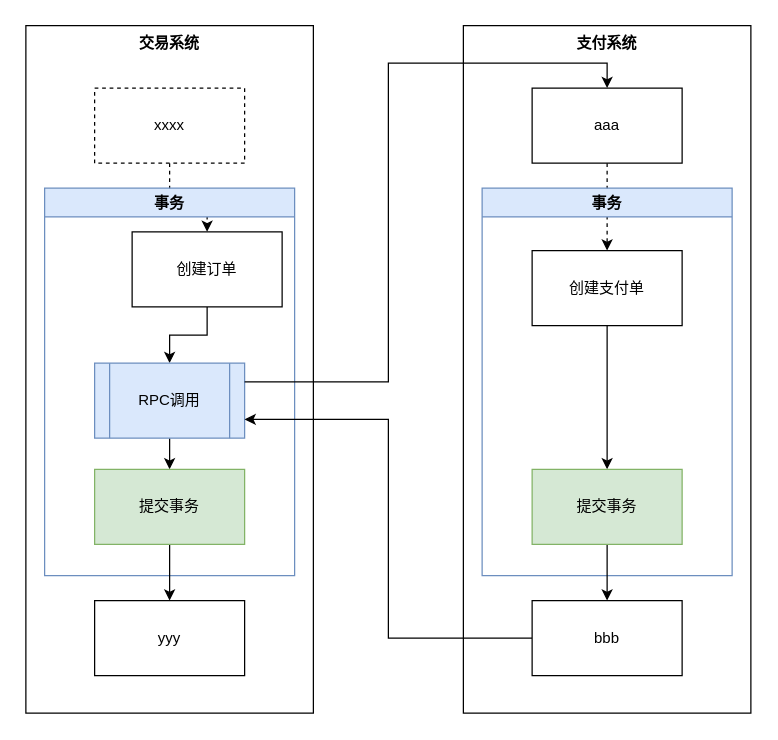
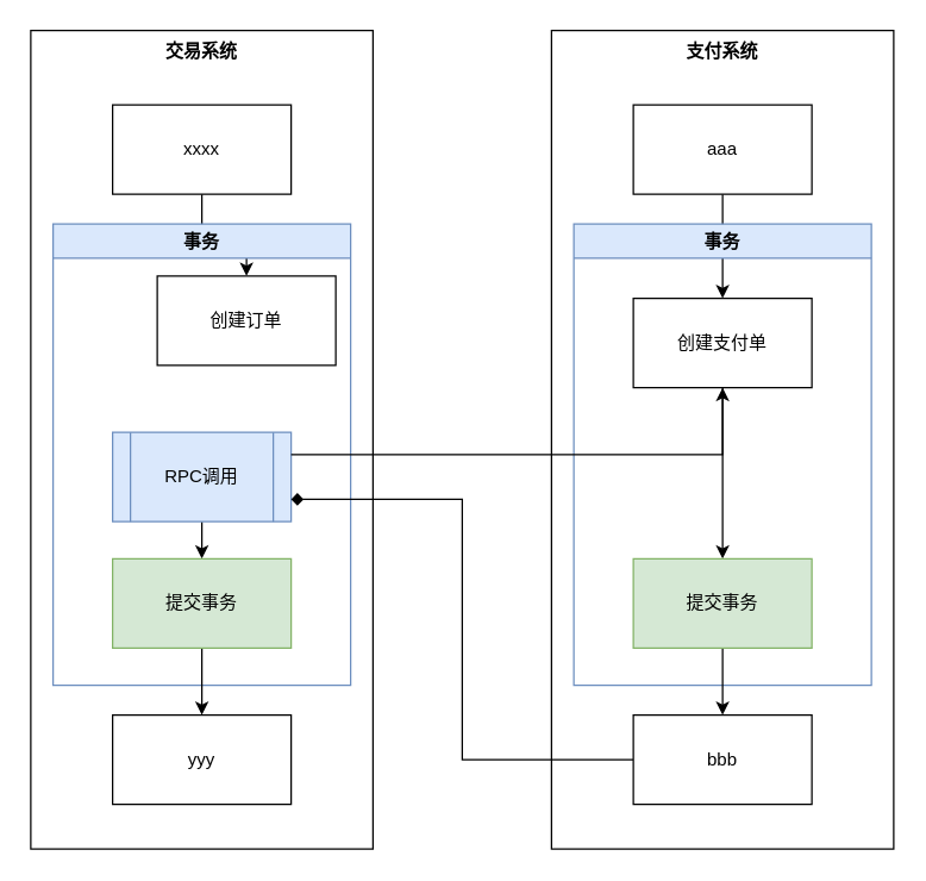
  <mxCell id="0" />
  <mxCell id="1" parent="0" />
  <mxCell id="2" value="交易系统" style="rounded=0;whiteSpace=wrap;html=1;verticalAlign=top;fontStyle=1" vertex="1" parent="1"><mxGeometry x="20" y="20" width="230" height="550" as="geometry" /></mxCell>
- <mxCell id="3" style="edgeStyle=orthogonalEdgeStyle;rounded=0;orthogonalLoop=1;jettySize=auto;html=1;entryX=0.5;entryY=0;entryDx=0;entryDy=0;dashed=1;" edge="1" parent="1" source="4" target="7"><mxGeometry relative="1" as="geometry" /></mxCell>
- <mxCell id="4" value="xxxx" style="rounded=0;whiteSpace=wrap;html=1;dashed=1;" vertex="1" parent="1"><mxGeometry x="75" y="70" width="120" height="60" as="geometry" /></mxCell>
+ <mxCell id="3" style="edgeStyle=orthogonalEdgeStyle;rounded=0;orthogonalLoop=1;jettySize=auto;html=1;entryX=0.5;entryY=0;entryDx=0;entryDy=0;" edge="1" parent="1" source="4" target="7"><mxGeometry relative="1" as="geometry" /></mxCell>
+ <mxCell id="4" value="xxxx" style="rounded=0;whiteSpace=wrap;html=1;" vertex="1" parent="1"><mxGeometry x="75" y="70" width="120" height="60" as="geometry" /></mxCell>
  <mxCell id="5" value="事务" style="swimlane;fillColor=#dae8fc;strokeColor=#6c8ebf;" vertex="1" parent="1"><mxGeometry x="35" y="150" width="200" height="310" as="geometry" /></mxCell>
- <mxCell id="6" style="edgeStyle=orthogonalEdgeStyle;rounded=0;orthogonalLoop=1;jettySize=auto;html=1;entryX=0.5;entryY=0;entryDx=0;entryDy=0;" edge="1" parent="1" source="7" target="9"><mxGeometry relative="1" as="geometry" /></mxCell>
  <mxCell id="7" value="创建订单" style="rounded=0;whiteSpace=wrap;html=1;" vertex="1" parent="1"><mxGeometry x="105" y="185" width="120" height="60" as="geometry" /></mxCell>
  <mxCell id="8" value="" style="edgeStyle=orthogonalEdgeStyle;rounded=0;orthogonalLoop=1;jettySize=auto;html=1;" edge="1" parent="1" source="9" target="11"><mxGeometry relative="1" as="geometry" /></mxCell>
  <mxCell id="9" value="RPC调用" style="shape=process;whiteSpace=wrap;html=1;backgroundOutline=1;fillColor=#dae8fc;strokeColor=#6c8ebf;" vertex="1" parent="1"><mxGeometry x="75" y="290" width="120" height="60" as="geometry" /></mxCell>
  <mxCell id="10" style="edgeStyle=orthogonalEdgeStyle;rounded=0;orthogonalLoop=1;jettySize=auto;html=1;entryX=0.5;entryY=0;entryDx=0;entryDy=0;" edge="1" parent="1" source="11" target="12"><mxGeometry relative="1" as="geometry" /></mxCell>
  <mxCell id="11" value="提交事务" style="rounded=0;whiteSpace=wrap;html=1;fillColor=#d5e8d4;strokeColor=#82b366;" vertex="1" parent="1"><mxGeometry x="75" y="375" width="120" height="60" as="geometry" /></mxCell>
  <mxCell id="12" value="yyy" style="rounded=0;whiteSpace=wrap;html=1;" vertex="1" parent="1"><mxGeometry x="75" y="480" width="120" height="60" as="geometry" /></mxCell>
  <mxCell id="13" value="支付系统" style="rounded=0;whiteSpace=wrap;html=1;verticalAlign=top;fontStyle=1" vertex="1" parent="1"><mxGeometry x="370" y="20" width="230" height="550" as="geometry" /></mxCell>
- <mxCell id="14" style="edgeStyle=orthogonalEdgeStyle;rounded=0;orthogonalLoop=1;jettySize=auto;html=1;entryX=0.5;entryY=0;entryDx=0;entryDy=0;dashed=1;" edge="1" parent="1" source="15" target="18"><mxGeometry relative="1" as="geometry" /></mxCell>
+ <mxCell id="14" style="edgeStyle=orthogonalEdgeStyle;rounded=0;orthogonalLoop=1;jettySize=auto;html=1;entryX=0.5;entryY=0;entryDx=0;entryDy=0;" edge="1" parent="1" source="15" target="18"><mxGeometry relative="1" as="geometry" /></mxCell>
  <mxCell id="15" value="aaa" style="rounded=0;whiteSpace=wrap;html=1;" vertex="1" parent="1"><mxGeometry x="425" y="70" width="120" height="60" as="geometry" /></mxCell>
  <mxCell id="16" value="事务" style="swimlane;fillColor=#dae8fc;strokeColor=#6c8ebf;" vertex="1" parent="1"><mxGeometry x="385" y="150" width="200" height="310" as="geometry" /></mxCell>
  <mxCell id="17" style="edgeStyle=orthogonalEdgeStyle;rounded=0;orthogonalLoop=1;jettySize=auto;html=1;entryX=0.5;entryY=0;entryDx=0;entryDy=0;" edge="1" parent="1" source="18" target="20"><mxGeometry relative="1" as="geometry" /></mxCell>
  <mxCell id="18" value="创建支付单" style="rounded=0;whiteSpace=wrap;html=1;" vertex="1" parent="1"><mxGeometry x="425" y="200" width="120" height="60" as="geometry" /></mxCell>
  <mxCell id="19" style="edgeStyle=orthogonalEdgeStyle;rounded=0;orthogonalLoop=1;jettySize=auto;html=1;entryX=0.5;entryY=0;entryDx=0;entryDy=0;" edge="1" parent="1" source="20" target="22"><mxGeometry relative="1" as="geometry" /></mxCell>
  <mxCell id="20" value="提交事务" style="rounded=0;whiteSpace=wrap;html=1;fillColor=#d5e8d4;strokeColor=#82b366;" vertex="1" parent="1"><mxGeometry x="425" y="375" width="120" height="60" as="geometry" /></mxCell>
- <mxCell id="21" style="edgeStyle=orthogonalEdgeStyle;rounded=0;orthogonalLoop=1;jettySize=auto;html=1;entryX=1;entryY=0.75;entryDx=0;entryDy=0;" edge="1" parent="1" source="22" target="9"><mxGeometry relative="1" as="geometry" /></mxCell>
+ <mxCell id="21" style="edgeStyle=orthogonalEdgeStyle;rounded=0;orthogonalLoop=1;jettySize=auto;html=1;entryX=1;entryY=0.75;entryDx=0;entryDy=0;endArrow=diamond;" edge="1" parent="1" source="22" target="9"><mxGeometry relative="1" as="geometry" /></mxCell>
  <mxCell id="22" value="bbb" style="rounded=0;whiteSpace=wrap;html=1;" vertex="1" parent="1"><mxGeometry x="425" y="480" width="120" height="60" as="geometry" /></mxCell>
- <mxCell id="23" style="edgeStyle=orthogonalEdgeStyle;rounded=0;orthogonalLoop=1;jettySize=auto;html=1;entryX=0.5;entryY=0;entryDx=0;entryDy=0;exitX=1;exitY=0.25;exitDx=0;exitDy=0;" edge="1" parent="1" source="9" target="15"><mxGeometry relative="1" as="geometry" /></mxCell>
+ <mxCell id="23" style="edgeStyle=orthogonalEdgeStyle;rounded=0;orthogonalLoop=1;jettySize=auto;html=1;exitX=1;exitY=0.25;exitDx=0;exitDy=0;" edge="1" parent="1" source="9" target="18"><mxGeometry relative="1" as="geometry" /></mxCell>
